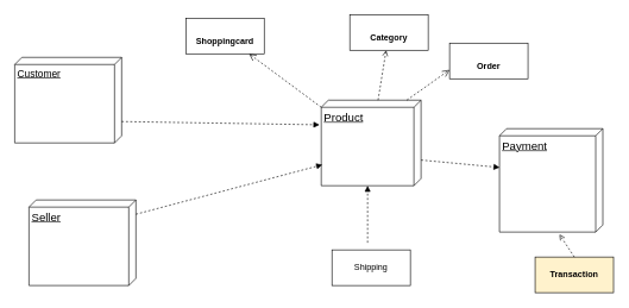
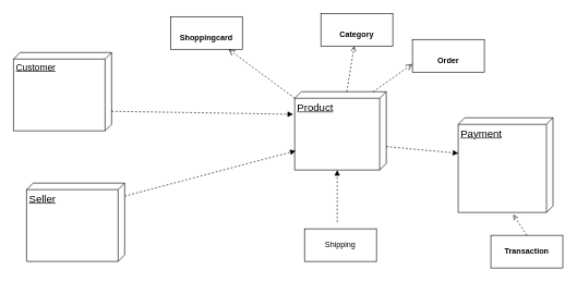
  <mxCell id="0" />
  <mxCell id="1" parent="0" />
  <mxCell id="2" value="&lt;font style=&quot;font-size: 14px;&quot;&gt;Customer&lt;br&gt;&lt;/font&gt;" style="verticalAlign=top;align=left;spacingTop=8;spacingLeft=2;spacingRight=12;shape=cube;size=10;direction=south;fontStyle=4;html=1;whiteSpace=wrap;" vertex="1" parent="1"><mxGeometry x="20" y="80" width="150" height="120" as="geometry" /></mxCell>
  <mxCell id="3" value="&lt;font size=&quot;3&quot;&gt;Product&lt;/font&gt;" style="verticalAlign=top;align=left;spacingTop=8;spacingLeft=2;spacingRight=12;shape=cube;size=10;direction=south;fontStyle=4;html=1;whiteSpace=wrap;" vertex="1" parent="1"><mxGeometry x="450" y="140" width="140" height="120" as="geometry" /></mxCell>
  <mxCell id="4" value="&lt;font size=&quot;3&quot;&gt;Seller&lt;/font&gt;" style="verticalAlign=top;align=left;spacingTop=8;spacingLeft=2;spacingRight=12;shape=cube;size=10;direction=south;fontStyle=4;html=1;whiteSpace=wrap;" vertex="1" parent="1"><mxGeometry x="40" y="280" width="150" height="120" as="geometry" /></mxCell>
  <mxCell id="5" value="&lt;br&gt;&lt;b&gt;Order&lt;/b&gt;" style="html=1;whiteSpace=wrap;" vertex="1" parent="1"><mxGeometry x="630" y="60" width="110" height="50" as="geometry" /></mxCell>
  <mxCell id="6" value="&lt;br&gt;&lt;b&gt;Category&lt;/b&gt;" style="html=1;whiteSpace=wrap;" vertex="1" parent="1"><mxGeometry x="490" y="20" width="110" height="50" as="geometry" /></mxCell>
  <mxCell id="7" value="&lt;br&gt;&lt;b&gt;Shoppingcard&lt;/b&gt;" style="html=1;whiteSpace=wrap;" vertex="1" parent="1"><mxGeometry x="260" y="25" width="110" height="50" as="geometry" /></mxCell>
  <mxCell id="8" value="" style="endArrow=open;html=1;rounded=0;align=center;verticalAlign=bottom;dashed=1;endFill=0;labelBackgroundColor=none;" edge="1" parent="1" source="3" target="6"><mxGeometry relative="1" as="geometry"><mxPoint x="470" y="100" as="sourcePoint" /><mxPoint x="630" y="100" as="targetPoint" /></mxGeometry></mxCell>
  <mxCell id="9" value="" style="resizable=0;html=1;align=center;verticalAlign=top;labelBackgroundColor=none;" connectable="0" vertex="1" parent="8"><mxGeometry relative="1" as="geometry" /></mxCell>
  <mxCell id="10" value="" style="endArrow=open;startArrow=none;endFill=0;startFill=0;endSize=8;html=1;verticalAlign=bottom;dashed=1;labelBackgroundColor=none;rounded=0;entryX=0;entryY=0.75;entryDx=0;entryDy=0;" edge="1" parent="1" target="5"><mxGeometry x="-0.067" y="18" width="160" relative="1" as="geometry"><mxPoint x="570" y="140" as="sourcePoint" /><mxPoint x="630" y="120" as="targetPoint" /><mxPoint as="offset" /></mxGeometry></mxCell>
  <mxCell id="11" value="" style="endArrow=open;startArrow=none;endFill=0;startFill=0;endSize=8;html=1;verticalAlign=bottom;dashed=1;labelBackgroundColor=none;rounded=0;exitX=0;exitY=0;exitDx=10;exitDy=140;exitPerimeter=0;" edge="1" parent="1" source="3" target="7"><mxGeometry width="160" relative="1" as="geometry"><mxPoint x="300" y="110" as="sourcePoint" /><mxPoint x="460" y="110" as="targetPoint" /></mxGeometry></mxCell>
- <mxCell id="12" value="&lt;b&gt;Transaction&lt;/b&gt;" style="html=1;whiteSpace=wrap;fillColor=#fff2cc;" vertex="1" parent="1"><mxGeometry x="750" y="360" width="110" height="50" as="geometry" /></mxCell>
+ <mxCell id="12" value="&lt;b&gt;Transaction&lt;/b&gt;" style="html=1;whiteSpace=wrap;" vertex="1" parent="1"><mxGeometry x="750" y="360" width="110" height="50" as="geometry" /></mxCell>
  <mxCell id="13" value="" style="html=1;verticalAlign=bottom;labelBackgroundColor=none;endArrow=block;endFill=1;dashed=1;rounded=0;entryX=0.375;entryY=0.998;entryDx=0;entryDy=0;entryPerimeter=0;" edge="1" parent="1" target="14"><mxGeometry width="160" relative="1" as="geometry"><mxPoint x="590" y="224" as="sourcePoint" /><mxPoint x="660" y="210" as="targetPoint" /></mxGeometry></mxCell>
  <mxCell id="14" value="&lt;font size=&quot;3&quot;&gt;Payment&lt;br&gt;&lt;br&gt;&lt;/font&gt;" style="verticalAlign=top;align=left;spacingTop=8;spacingLeft=2;spacingRight=12;shape=cube;size=10;direction=south;fontStyle=4;html=1;whiteSpace=wrap;" vertex="1" parent="1"><mxGeometry x="700" y="180" width="145" height="145" as="geometry" /></mxCell>
  <mxCell id="15" value="Shipping&lt;br&gt;" style="html=1;whiteSpace=wrap;" vertex="1" parent="1"><mxGeometry x="465" y="350" width="110" height="50" as="geometry" /></mxCell>
  <mxCell id="16" value="" style="html=1;verticalAlign=bottom;labelBackgroundColor=none;endArrow=open;endFill=0;dashed=1;rounded=0;entryX=1.022;entryY=0.42;entryDx=0;entryDy=0;entryPerimeter=0;exitX=0.5;exitY=0;exitDx=0;exitDy=0;" edge="1" parent="1" source="12" target="14"><mxGeometry width="160" relative="1" as="geometry"><mxPoint x="670" y="339.5" as="sourcePoint" /><mxPoint x="830" y="339.5" as="targetPoint" /></mxGeometry></mxCell>
  <mxCell id="17" value="" style="html=1;verticalAlign=bottom;labelBackgroundColor=none;endArrow=block;endFill=1;dashed=1;rounded=0;entryX=0;entryY=0;entryDx=120;entryDy=75;entryPerimeter=0;" edge="1" parent="1" target="3"><mxGeometry width="160" relative="1" as="geometry"><mxPoint x="515" y="340" as="sourcePoint" /><mxPoint x="620" y="370" as="targetPoint" /></mxGeometry></mxCell>
  <mxCell id="18" value="" style="html=1;verticalAlign=bottom;labelBackgroundColor=none;endArrow=block;endFill=1;dashed=1;rounded=0;entryX=0.288;entryY=1.017;entryDx=0;entryDy=0;entryPerimeter=0;" edge="1" parent="1" target="3"><mxGeometry width="160" relative="1" as="geometry"><mxPoint x="170" y="170" as="sourcePoint" /><mxPoint x="330" y="170" as="targetPoint" /></mxGeometry></mxCell>
  <mxCell id="19" value="" style="html=1;verticalAlign=bottom;labelBackgroundColor=none;endArrow=block;endFill=1;dashed=1;rounded=0;entryX=0.755;entryY=0.989;entryDx=0;entryDy=0;entryPerimeter=0;" edge="1" parent="1" target="3"><mxGeometry width="160" relative="1" as="geometry"><mxPoint x="190" y="300" as="sourcePoint" /><mxPoint x="350" y="300" as="targetPoint" /></mxGeometry></mxCell>
